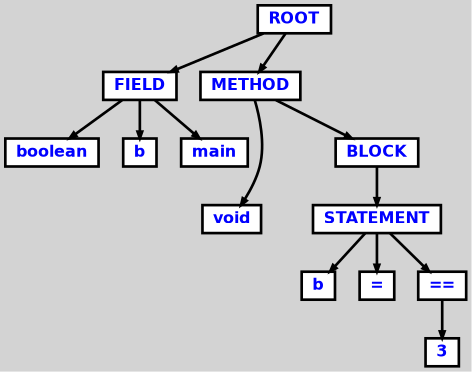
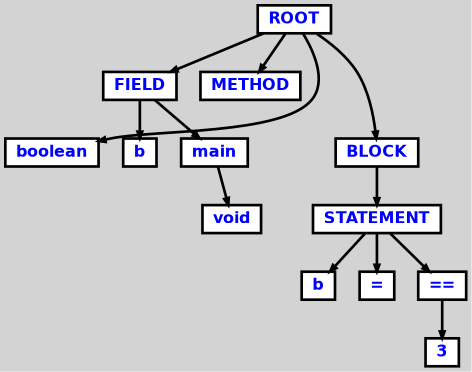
  digraph {
    bgcolor=lightgrey
    ordering=out
    ranksep=.4
    node [color=black fillcolor=white fixedsize=false fontcolor=blue fontname="Helvetica-bold" fontsize=12 shape=box style="filled, solid, bold"]
    edge [arrowsize=.5 color=black style=bold]
    n1 [height=.25 label=ROOT width=.25]
    n2 [height=.25 label=FIELD width=.25]
    n3 [height=.25 label=METHOD width=.25]
    n4 [height=.25 label=boolean width=.25]
    n5 [height=.25 label=b width=.25]
    n6 [height=.25 label=main width=.25]
    n7 [height=.25 label=void width=.25]
    n8 [height=.25 label=BLOCK width=.25]
    n9 [height=.25 label=STATEMENT width=.25]
    n10 [height=.25 label=b width=.25]
    n11 [height=.25 label="=" width=.25]
    n12 [height=.25 label="==" width=.25]
    n13 [height=.25 label=3 width=.25]
    n1 -> n2
    n1 -> n3
-   n2 -> n4
+   n1 -> n4
    n2 -> n5
    n2 -> n6
-   n3 -> n7
-   n3 -> n8
+   n6 -> n7
+   n1 -> n8
    n8 -> n9
    n9 -> n10
    n9 -> n11
    n9 -> n12
    n12 -> n13
  }
